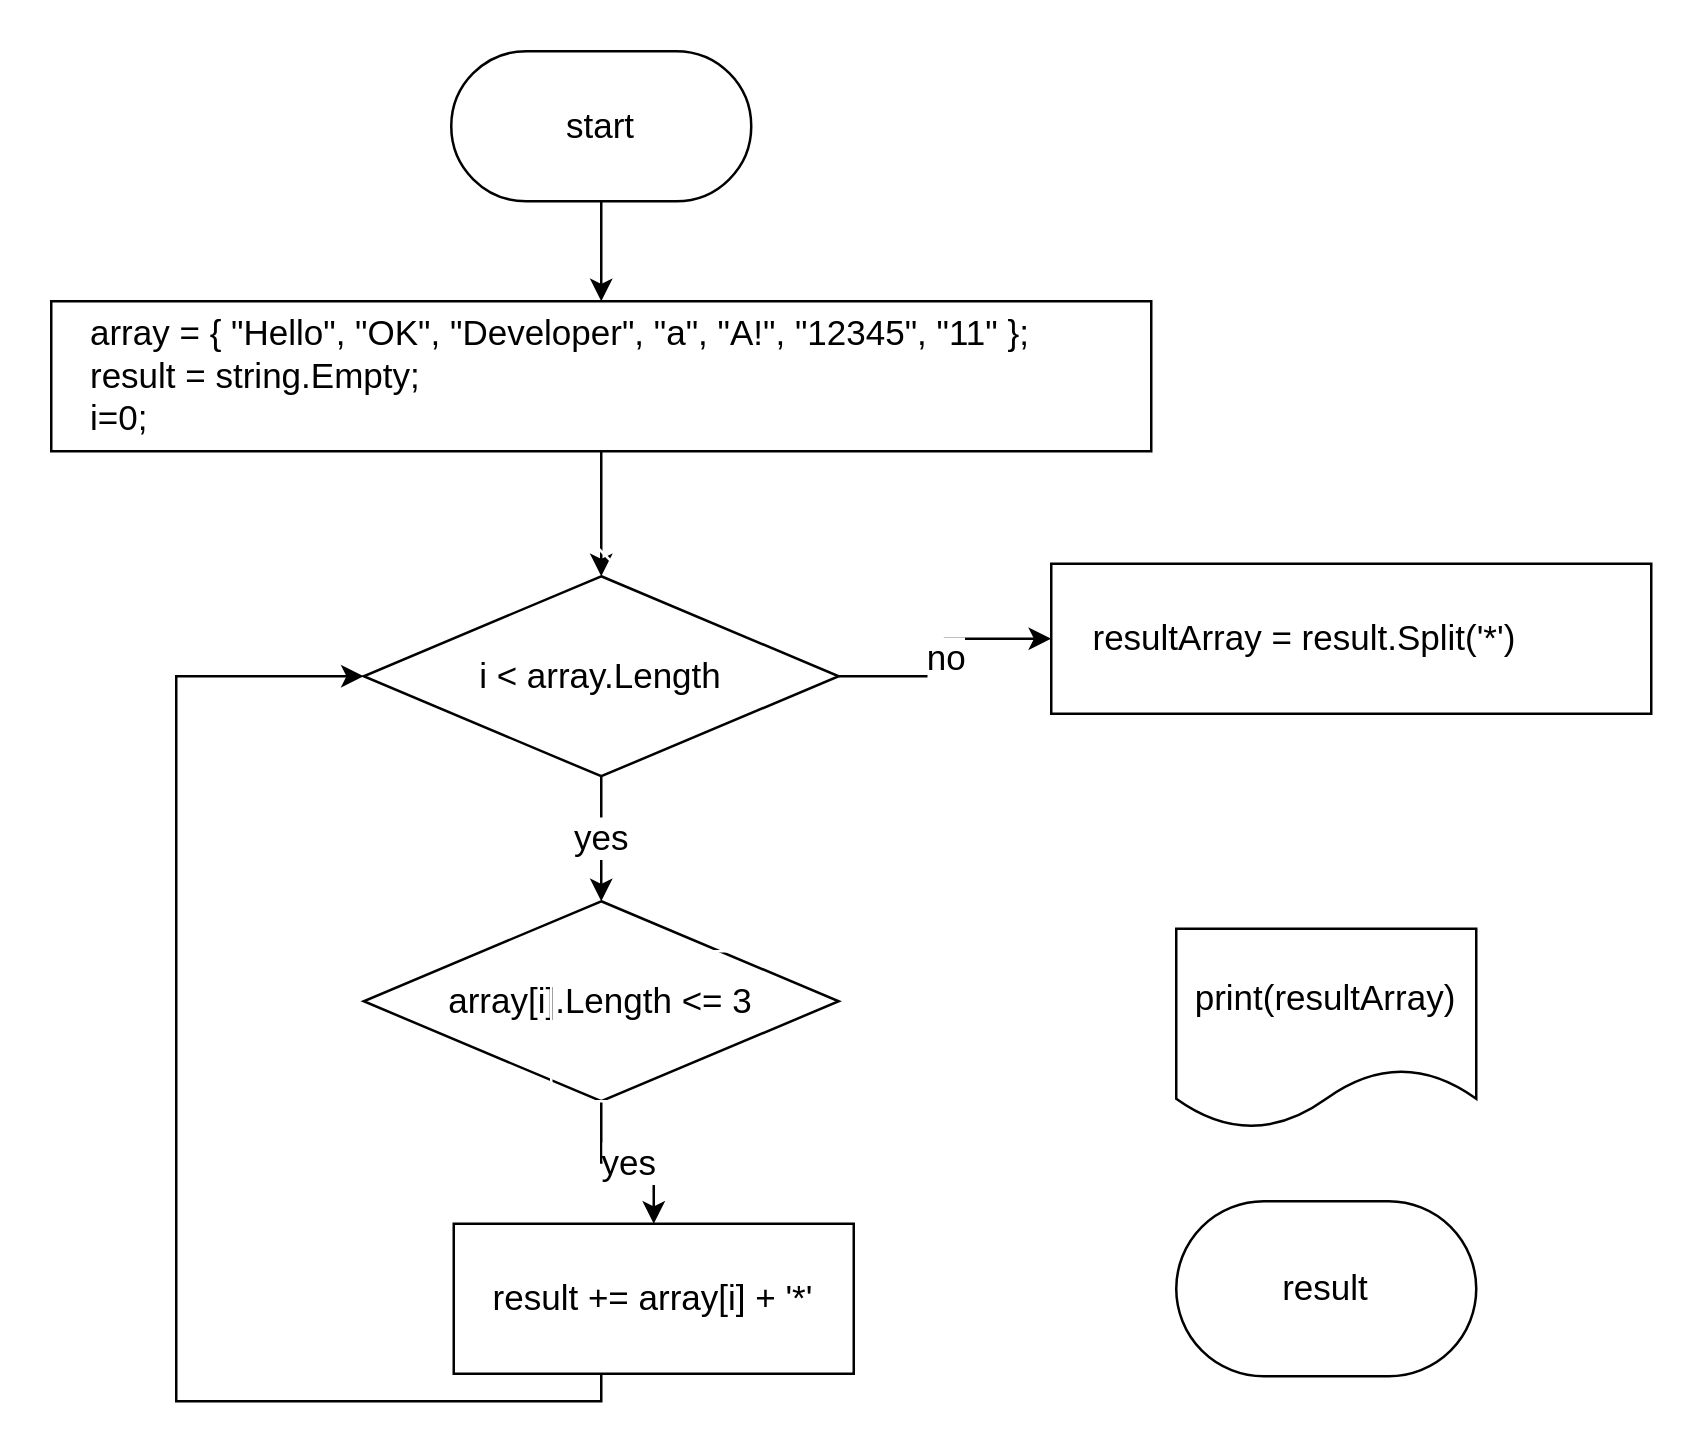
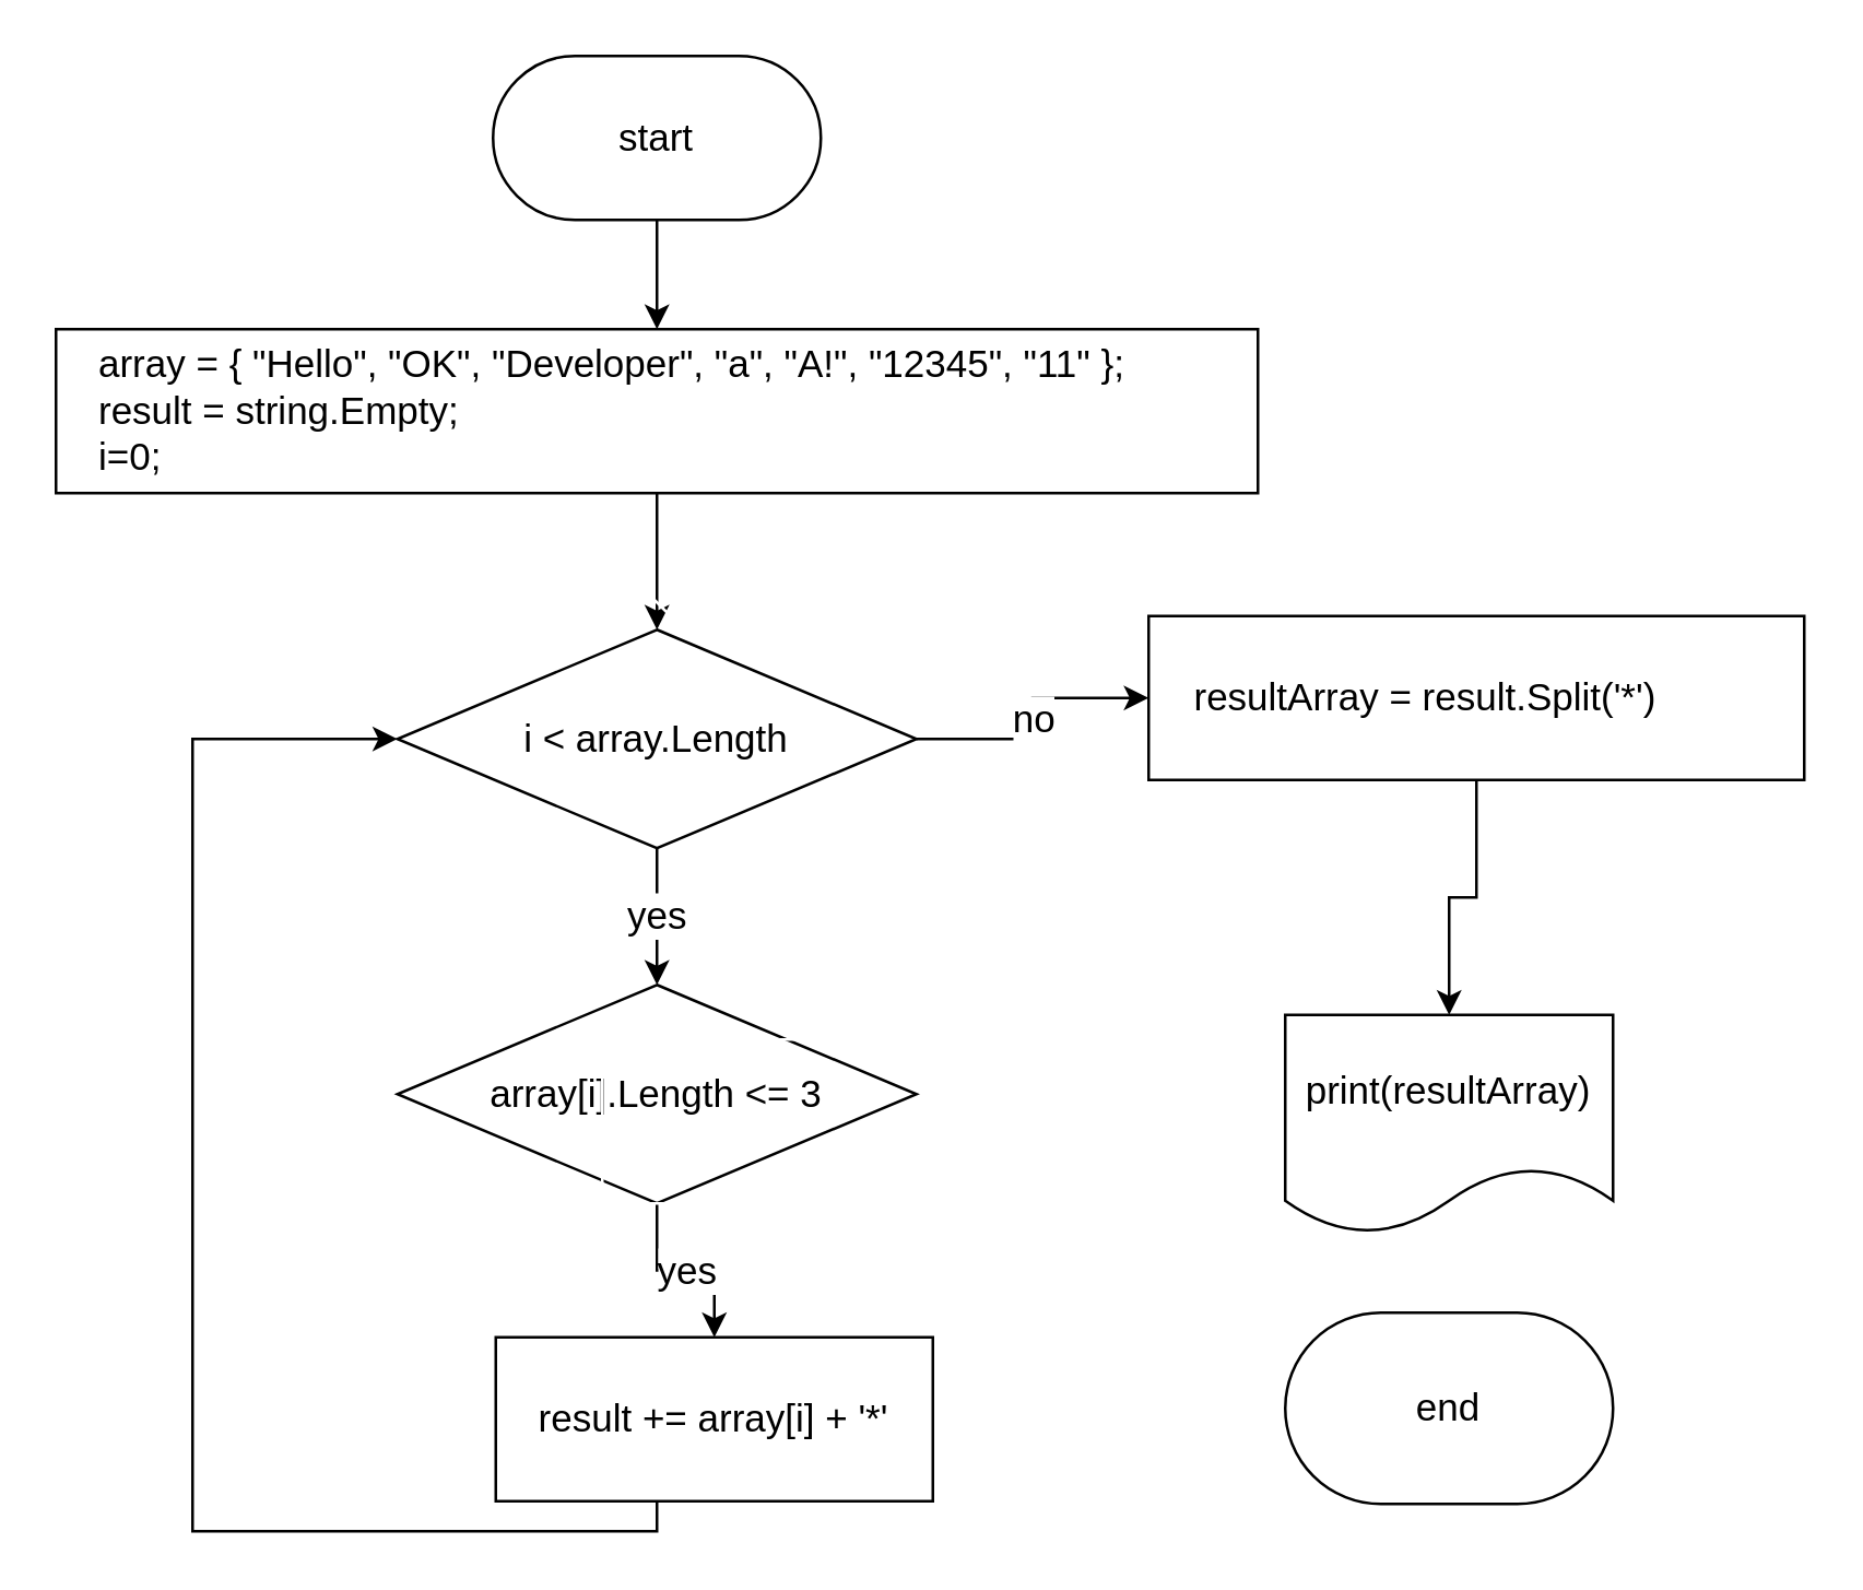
  <mxCell id="0" />
  <mxCell id="1" parent="0" />
  <mxCell id="2" value="" style="edgeStyle=orthogonalEdgeStyle;rounded=0;orthogonalLoop=1;jettySize=auto;html=1;fontSize=14;" edge="1" parent="1" source="3" target="6"><mxGeometry relative="1" as="geometry" /></mxCell>
  <mxCell id="3" value="start" style="rounded=1;whiteSpace=wrap;html=1;arcSize=50;fontSize=14;" vertex="1" parent="1"><mxGeometry x="180" y="20" width="120" height="60" as="geometry" /></mxCell>
- <mxCell id="4" value="result" style="rounded=1;whiteSpace=wrap;html=1;arcSize=50;fontSize=14;" vertex="1" parent="1"><mxGeometry x="470" y="480" width="120" height="70" as="geometry" /></mxCell>
+ <mxCell id="4" value="end" style="rounded=1;whiteSpace=wrap;html=1;arcSize=50;fontSize=14;" vertex="1" parent="1"><mxGeometry x="470" y="480" width="120" height="70" as="geometry" /></mxCell>
  <mxCell id="5" value="" style="edgeStyle=orthogonalEdgeStyle;rounded=0;orthogonalLoop=1;jettySize=auto;html=1;fontColor=#FFFFFF;fontSize=14;" edge="1" parent="1" source="6" target="10"><mxGeometry relative="1" as="geometry" /></mxCell>
  <mxCell id="6" value="array = { &quot;Hello&quot;, &quot;OK&quot;, &quot;Developer&quot;, &quot;a&quot;, &quot;A!&quot;, &quot;12345&quot;, &quot;11&quot; };&#10;result = string.Empty;&#10;i=0;" style="rounded=0;whiteSpace=wrap;align=left;fontSize=14;spacingLeft=14;" vertex="1" parent="1"><mxGeometry x="20" y="120" width="440" height="60" as="geometry" /></mxCell>
  <mxCell id="7" value="" style="rhombus;whiteSpace=wrap;html=1;strokeColor=#FFFFFF;fontColor=#FFFFFF;fillColor=none;fontSize=14;" vertex="1" parent="1"><mxGeometry x="190" y="210" width="80" height="80" as="geometry" /></mxCell>
  <mxCell id="8" value="yes" style="edgeStyle=orthogonalEdgeStyle;rounded=0;orthogonalLoop=1;jettySize=auto;html=1;fontColor=#000000;fontSize=14;" edge="1" parent="1" source="10" target="12"><mxGeometry relative="1" as="geometry" /></mxCell>
  <mxCell id="9" value="no" style="edgeStyle=orthogonalEdgeStyle;rounded=0;orthogonalLoop=1;jettySize=auto;html=1;fontColor=#000000;fontSize=14;" edge="1" parent="1" source="10" target="17"><mxGeometry relative="1" as="geometry" /></mxCell>
  <mxCell id="10" value="i &lt; array.Length" style="rhombus;whiteSpace=wrap;rounded=0;fontSize=14;" vertex="1" parent="1"><mxGeometry x="145" y="230" width="190" height="80" as="geometry" /></mxCell>
  <mxCell id="11" value="yes" style="edgeStyle=orthogonalEdgeStyle;rounded=0;orthogonalLoop=1;jettySize=auto;html=1;fontColor=#000000;fontSize=14;" edge="1" parent="1" source="12" target="14"><mxGeometry relative="1" as="geometry" /></mxCell>
  <mxCell id="12" value="array[i].Length &lt;= 3" style="rhombus;whiteSpace=wrap;rounded=0;fontSize=14;" vertex="1" parent="1"><mxGeometry x="145" y="360" width="190" height="80" as="geometry" /></mxCell>
  <mxCell id="13" value="" style="edgeStyle=orthogonalEdgeStyle;rounded=0;orthogonalLoop=1;jettySize=auto;html=1;fontColor=#000000;entryX=0;entryY=0.5;entryDx=0;entryDy=0;exitX=0.5;exitY=1;exitDx=0;exitDy=0;fontSize=14;" edge="1" parent="1" source="14" target="10"><mxGeometry relative="1" as="geometry"><mxPoint x="50" y="290" as="targetPoint" /><Array as="points"><mxPoint x="240" y="560" /><mxPoint x="70" y="560" /><mxPoint x="70" y="270" /></Array></mxGeometry></mxCell>
  <mxCell id="14" value="result += array[i] + '*'" style="rounded=0;whiteSpace=wrap;labelBackgroundColor=#ffffff;fontSize=14;" vertex="1" parent="1"><mxGeometry x="181" y="489" width="160" height="60" as="geometry" /></mxCell>
  <mxCell id="15" value="" style="rounded=0;whiteSpace=wrap;html=1;labelBackgroundColor=#ffffff;strokeColor=#FFFFFF;fontColor=#000000;fillColor=none;fontSize=14;" vertex="1" parent="1"><mxGeometry x="220" y="380" width="120" height="60" as="geometry" /></mxCell>
+ <mxCell id="16" value="" style="edgeStyle=orthogonalEdgeStyle;rounded=0;orthogonalLoop=1;jettySize=auto;html=1;fontSize=14;fontColor=#000000;" edge="1" parent="1" source="17" target="18"><mxGeometry relative="1" as="geometry" /></mxCell>
  <mxCell id="17" value="resultArray = result.Split('*')" style="rounded=0;whiteSpace=wrap;labelBackgroundColor=#ffffff;align=left;fontSize=14;spacingLeft=15;" vertex="1" parent="1"><mxGeometry x="420" y="225" width="240" height="60" as="geometry" /></mxCell>
  <mxCell id="18" value="print(resultArray)" style="shape=document;whiteSpace=wrap;html=1;boundedLbl=1;rounded=0;fontSize=14;" vertex="1" parent="1"><mxGeometry x="470" y="371" width="120" height="80" as="geometry" /></mxCell>
